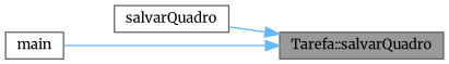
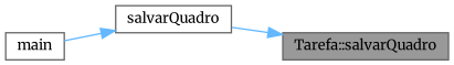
  digraph {
    fontname=Merriweather
    rankdir=RL
    node [color=grey40 fillcolor=white fontname=Merriweather fontsize=10 shape=box style=filled]
    edge [color=steelblue1 dir=back fontname=Merriweather fontsize=10 labelfontname=Helvetica labelfontsize=10 style=solid]
    n1 [color=gray40 fillcolor=grey60 fontcolor=black height=0.2 label="Tarefa::salvarQuadro" width=0.4]
    n2 [height=0.2 label=salvarQuadro width=0.4]
    n3 [height=0.2 label=main width=0.4]
    n1 -> n2
-   n1 -> n3
+   n2 -> n3
  }
